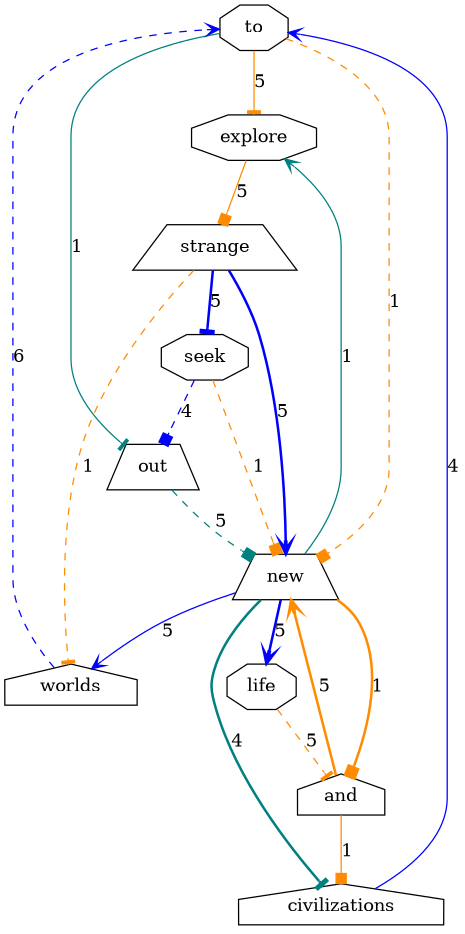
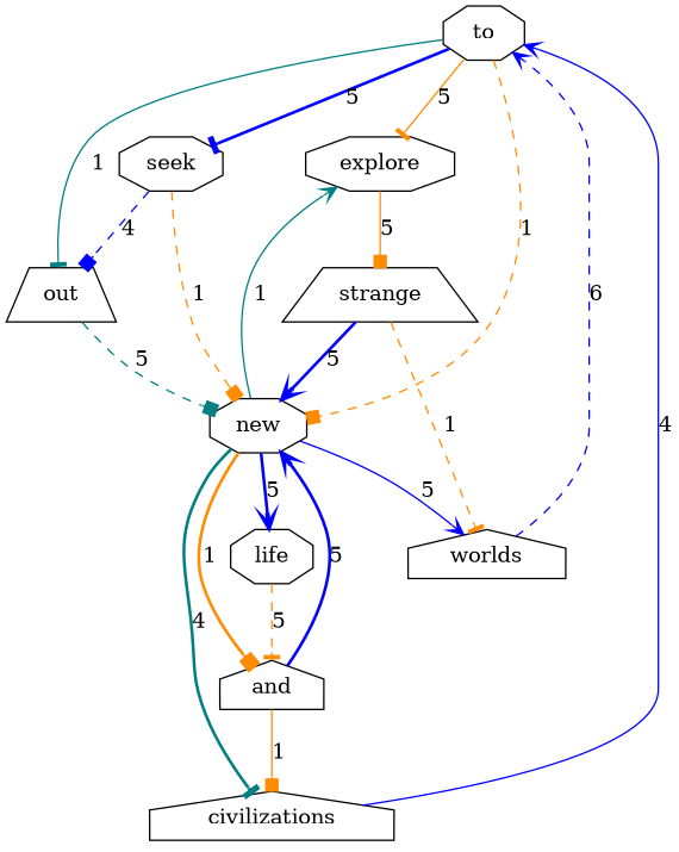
  digraph {
    node [shape=octagon]
    edge [arrowhead=box color=darkorange style=solid]
    to
    explore
-   new [shape=trapezium]
+   new
    seek
    out [shape=trapezium]
    strange [shape=trapezium]
    worlds [shape=house]
    life
    and [shape=house]
    civilizations [shape=house]
    to -> explore [arrowhead=tee label=5]
    to -> new [label=1 style=dashed]
-   strange -> seek [arrowhead=tee color=blue label=5 style=bold]
+   to -> seek [arrowhead=tee color=blue label=5 style=bold]
    to -> out [arrowhead=tee color=teal label=1]
    explore -> strange [label=5]
    new -> explore [arrowhead=vee color=teal label=1]
    new -> worlds [arrowhead=vee color=blue label=5]
    new -> life [arrowhead=vee color=blue label=5 style=bold]
    new -> and [label=1 style=bold]
    new -> civilizations [arrowhead=tee color=teal label=4 style=bold]
    seek -> new [label=1 style=dashed]
    seek -> out [color=blue label=4 style=dashed]
    out -> new [color=teal label=5 style=dashed]
    strange -> new [arrowhead=vee color=blue label=5 style=bold]
    strange -> worlds [arrowhead=tee label=1 style=dashed]
    worlds -> to [arrowhead=vee color=blue label=6 style=dashed]
    life -> and [arrowhead=tee label=5 style=dashed]
-   and -> new [arrowhead=vee label=5 style=bold]
+   and -> new [arrowhead=vee color=blue label=5 style=bold]
    and -> civilizations [label=1]
    civilizations -> to [arrowhead=vee color=blue label=4]
  }
